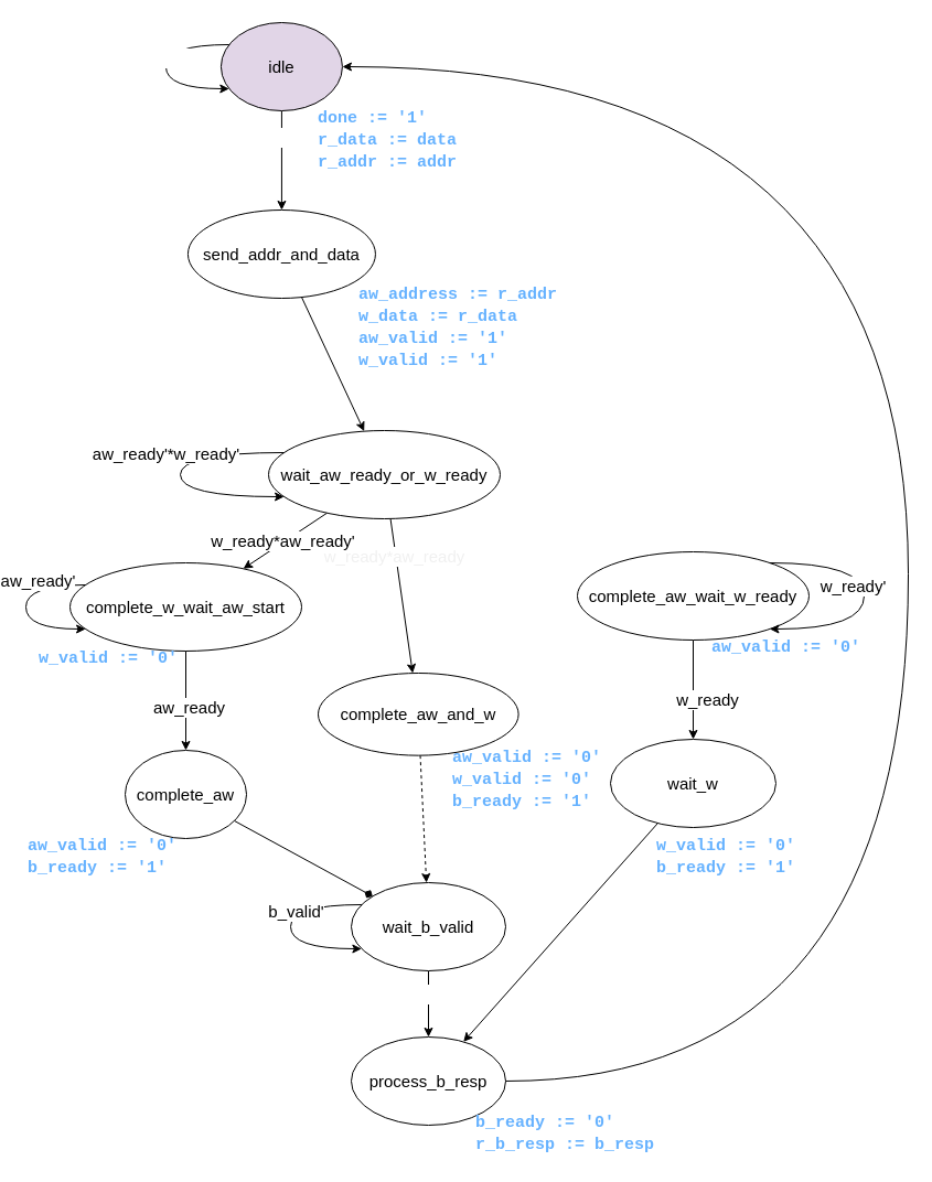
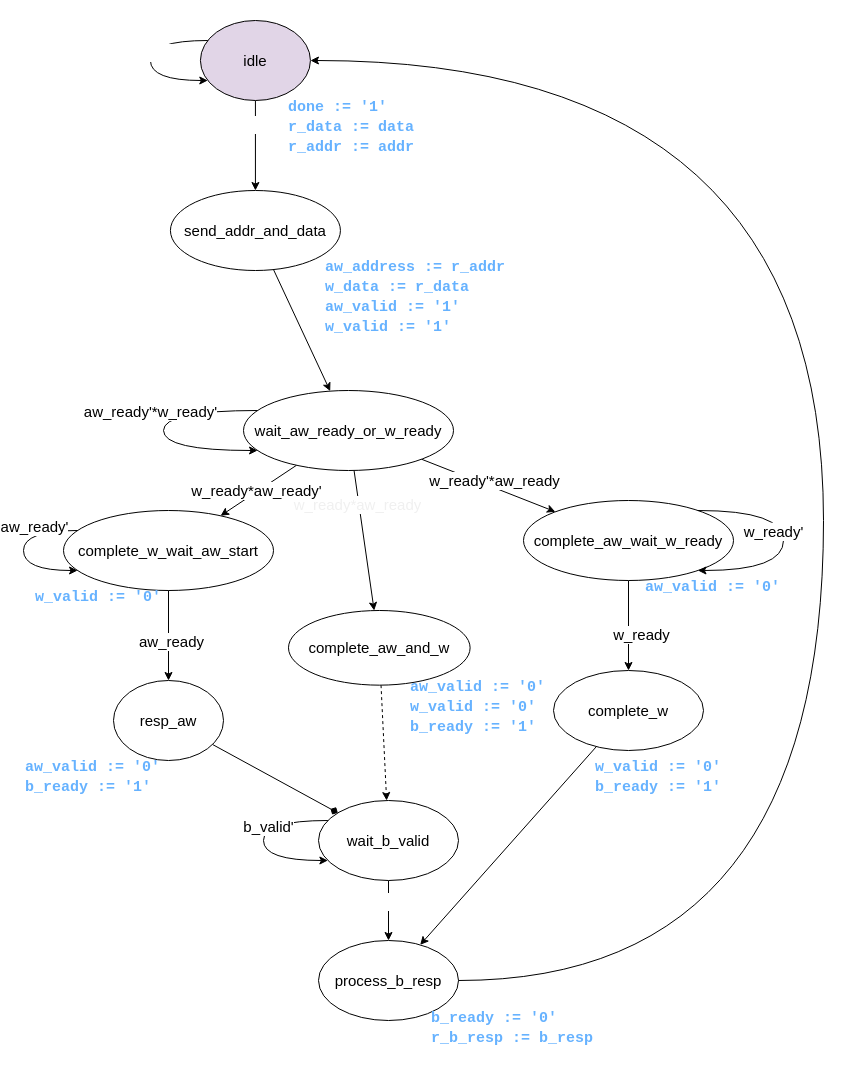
  <mxCell id="0" />
  <mxCell id="1" parent="0" />
  <mxCell id="2" value="" style="edgeStyle=none;html=1;" parent="1" source="41" target="55" edge="1"><mxGeometry relative="1" as="geometry" /></mxCell>
  <mxCell id="3" value="start" style="edgeLabel;html=1;align=center;verticalAlign=middle;resizable=0;points=[];fontSize=15;fontColor=#FFFFFF;" parent="2" vertex="1" connectable="0"><mxGeometry x="-0.483" y="1" relative="1" as="geometry"><mxPoint as="offset" /></mxGeometry></mxCell>
  <mxCell id="4" value="" style="edgeStyle=none;html=1;fontSize=15;" parent="1" source="55" target="13" edge="1"><mxGeometry relative="1" as="geometry" /></mxCell>
  <mxCell id="5" value="" style="edgeStyle=none;html=1;fontSize=15;" parent="1" source="13" target="38" edge="1"><mxGeometry relative="1" as="geometry" /></mxCell>
  <mxCell id="6" value="&lt;span style=&quot;color: rgb(240, 240, 240);&quot;&gt;w_ready*aw_ready&lt;/span&gt;" style="edgeLabel;html=1;align=center;verticalAlign=middle;resizable=0;points=[];fontSize=15;fontColor=#FFFFFF;" parent="5" vertex="1" connectable="0"><mxGeometry x="-0.516" y="-2" relative="1" as="geometry"><mxPoint as="offset" /></mxGeometry></mxCell>
  <mxCell id="7" value="" style="edgeStyle=none;html=1;fontSize=15;" parent="1" source="13" target="15" edge="1"><mxGeometry relative="1" as="geometry" /></mxCell>
  <mxCell id="8" value="w_ready*aw_ready'" style="edgeLabel;html=1;align=center;verticalAlign=middle;resizable=0;points=[];fontSize=15;" parent="7" vertex="1" connectable="0"><mxGeometry x="0.313" y="2" relative="1" as="geometry"><mxPoint x="8" y="-10" as="offset" /></mxGeometry></mxCell>
+ <mxCell id="9" value="" style="edgeStyle=none;html=1;fontSize=15;" parent="1" source="13" target="46" edge="1"><mxGeometry relative="1" as="geometry" /></mxCell>
+ <mxCell id="10" value="w_ready'*aw_ready" style="edgeLabel;html=1;align=center;verticalAlign=middle;resizable=0;points=[];fontSize=15;" parent="9" vertex="1" connectable="0"><mxGeometry x="0.219" y="-1" relative="1" as="geometry"><mxPoint x="-9" y="-12" as="offset" /></mxGeometry></mxCell>
  <mxCell id="11" style="edgeStyle=orthogonalEdgeStyle;html=1;fontSize=15;curved=1;" parent="1" source="13" target="13" edge="1"><mxGeometry relative="1" as="geometry"><mxPoint x="76.93" y="360" as="targetPoint" /><Array as="points"><mxPoint x="160" y="450" /></Array></mxGeometry></mxCell>
  <mxCell id="12" value="aw_ready'*w_ready'" style="edgeLabel;html=1;align=center;verticalAlign=middle;resizable=0;points=[];fontSize=15;" parent="11" vertex="1" connectable="0"><mxGeometry x="-0.199" y="5" relative="1" as="geometry"><mxPoint x="-17" y="-5" as="offset" /></mxGeometry></mxCell>
  <mxCell id="13" value="&lt;font style=&quot;font-size: 15px;&quot;&gt;wait_aw_ready_or_w_ready&lt;br&gt;&lt;/font&gt;" style="ellipse;whiteSpace=wrap;html=1;rounded=0;" parent="1" vertex="1"><mxGeometry x="240" y="390" width="210" height="80" as="geometry" /></mxCell>
  <mxCell id="14" value="" style="group" parent="1" vertex="1" connectable="0"><mxGeometry x="20" y="500" width="250" height="110" as="geometry" /></mxCell>
  <mxCell id="15" value="&lt;font style=&quot;font-size: 15px;&quot;&gt;complete_w_wait_aw_start&lt;br&gt;&lt;/font&gt;" style="ellipse;whiteSpace=wrap;html=1;rounded=0;" parent="14" vertex="1"><mxGeometry x="40" y="10" width="210" height="80" as="geometry" /></mxCell>
  <mxCell id="16" value="&lt;font face=&quot;Courier New&quot;&gt;&lt;b&gt;&lt;span style=&quot;color: rgb(102, 178, 255); font-size: 15px; font-style: normal; font-variant-ligatures: normal; font-variant-caps: normal; letter-spacing: normal; orphans: 2; text-align: center; text-indent: 0px; text-transform: none; widows: 2; word-spacing: 0px; -webkit-text-stroke-width: 0px; text-decoration-thickness: initial; text-decoration-style: initial; text-decoration-color: initial; float: none; display: inline !important;&quot;&gt;w_valid := '0'&lt;/span&gt;&lt;/b&gt;&lt;/font&gt;&lt;font face=&quot;Courier New&quot;&gt;&lt;span style=&quot;orphans: 2; text-align: center; text-indent: 0px; widows: 2; text-decoration-thickness: initial; text-decoration-style: initial; text-decoration-color: initial; float: none; display: inline !important;&quot;&gt;&lt;br&gt;&lt;font color=&quot;#66b2ff&quot;&gt;&lt;b&gt;&amp;nbsp;&lt;/b&gt;&lt;/font&gt;&lt;/span&gt;&lt;/font&gt;" style="text;whiteSpace=wrap;html=1;fontSize=15;fontColor=#FFFFFF;" parent="14" vertex="1"><mxGeometry x="10" y="80" width="140" height="30" as="geometry" /></mxCell>
  <mxCell id="17" style="edgeStyle=orthogonalEdgeStyle;curved=1;html=1;fontSize=15;" parent="14" source="15" target="15" edge="1"><mxGeometry relative="1" as="geometry"><Array as="points"><mxPoint y="70" /></Array></mxGeometry></mxCell>
  <mxCell id="18" value="aw_ready'" style="edgeLabel;html=1;align=center;verticalAlign=middle;resizable=0;points=[];fontSize=15;" parent="17" vertex="1" connectable="0"><mxGeometry x="-0.565" y="3" relative="1" as="geometry"><mxPoint x="-12" y="-8" as="offset" /></mxGeometry></mxCell>
  <mxCell id="19" value="" style="html=1;fontSize=15;endArrow=diamond;" parent="1" source="30" target="28" edge="1"><mxGeometry relative="1" as="geometry"><mxPoint x="620" y="320" as="targetPoint" /></mxGeometry></mxCell>
  <mxCell id="20" value="" style="html=1;fontSize=15;" parent="1" source="15" target="30" edge="1"><mxGeometry relative="1" as="geometry" /></mxCell>
  <mxCell id="21" value="aw_ready" style="edgeLabel;html=1;align=center;verticalAlign=middle;resizable=0;points=[];fontSize=15;" parent="20" vertex="1" connectable="0"><mxGeometry x="-0.356" y="2" relative="1" as="geometry"><mxPoint y="21" as="offset" /></mxGeometry></mxCell>
  <mxCell id="22" value="" style="html=1;fontSize=15;" parent="1" source="46" target="52" edge="1"><mxGeometry relative="1" as="geometry" /></mxCell>
  <mxCell id="23" value="w_ready" style="edgeLabel;html=1;align=center;verticalAlign=middle;resizable=0;points=[];fontSize=15;" parent="22" vertex="1" connectable="0"><mxGeometry x="-0.171" y="-1" relative="1" as="geometry"><mxPoint x="13" y="16" as="offset" /></mxGeometry></mxCell>
  <mxCell id="24" style="html=1;fontSize=15;dashed=1;" parent="1" source="38" target="28" edge="1"><mxGeometry relative="1" as="geometry"><mxPoint x="644.26" y="317.521" as="targetPoint" /></mxGeometry></mxCell>
  <mxCell id="25" style="html=1;fontSize=15;" parent="1" source="52" target="35" edge="1"><mxGeometry relative="1" as="geometry"><mxPoint x="690" y="280" as="targetPoint" /></mxGeometry></mxCell>
  <mxCell id="26" value="" style="html=1;fontSize=15;" parent="1" source="28" target="35" edge="1"><mxGeometry relative="1" as="geometry" /></mxCell>
  <mxCell id="27" value="b_valid" style="edgeLabel;html=1;align=center;verticalAlign=middle;resizable=0;points=[];fontSize=15;fontColor=#FFFFFF;" parent="26" vertex="1" connectable="0"><mxGeometry x="-0.613" relative="1" as="geometry"><mxPoint y="8" as="offset" /></mxGeometry></mxCell>
  <mxCell id="28" value="&lt;font style=&quot;font-size: 15px;&quot;&gt;wait_b_valid&lt;br&gt;&lt;/font&gt;" style="ellipse;whiteSpace=wrap;html=1;rounded=0;" parent="1" vertex="1"><mxGeometry x="315" y="800" width="140" height="80" as="geometry" /></mxCell>
  <mxCell id="29" value="" style="group" parent="1" vertex="1" connectable="0"><mxGeometry x="20" y="680" width="200" height="120" as="geometry" /></mxCell>
- <mxCell id="30" value="&lt;font style=&quot;font-size: 15px;&quot;&gt;complete_aw&lt;br&gt;&lt;/font&gt;" style="ellipse;whiteSpace=wrap;html=1;rounded=0;" parent="29" vertex="1"><mxGeometry x="90" width="110" height="80" as="geometry" /></mxCell>
+ <mxCell id="30" value="&lt;font style=&quot;font-size: 15px;&quot;&gt;resp_aw&lt;br&gt;&lt;/font&gt;" style="ellipse;whiteSpace=wrap;html=1;rounded=0;" parent="29" vertex="1"><mxGeometry x="90" width="110" height="80" as="geometry" /></mxCell>
  <mxCell id="31" value="&lt;font face=&quot;Courier New&quot;&gt;&lt;b&gt;&lt;span style=&quot;color: rgb(102, 178, 255); font-size: 15px; font-style: normal; font-variant-ligatures: normal; font-variant-caps: normal; letter-spacing: normal; orphans: 2; text-align: center; text-indent: 0px; text-transform: none; widows: 2; word-spacing: 0px; -webkit-text-stroke-width: 0px; text-decoration-thickness: initial; text-decoration-style: initial; text-decoration-color: initial; float: none; display: inline !important;&quot;&gt;aw_valid := '0'&lt;/span&gt;&lt;/b&gt;&lt;/font&gt;&lt;font face=&quot;Courier New&quot;&gt;&lt;span style=&quot;orphans: 2; text-align: center; text-indent: 0px; widows: 2; text-decoration-thickness: initial; text-decoration-style: initial; text-decoration-color: initial; float: none; display: inline !important;&quot;&gt;&lt;br&gt;&lt;/span&gt;&lt;/font&gt;&lt;b style=&quot;font-family: &amp;quot;Courier New&amp;quot;;&quot;&gt;&lt;span style=&quot;color: rgb(102, 178, 255); text-align: center;&quot;&gt;b_ready := '1'&lt;/span&gt;&lt;/b&gt;&lt;font face=&quot;Courier New&quot;&gt;&lt;span style=&quot;orphans: 2; text-align: center; text-indent: 0px; widows: 2; text-decoration-thickness: initial; text-decoration-style: initial; text-decoration-color: initial; float: none; display: inline !important;&quot;&gt;&lt;font color=&quot;#66b2ff&quot;&gt;&lt;b&gt;&amp;nbsp;&lt;/b&gt;&lt;/font&gt;&lt;/span&gt;&lt;/font&gt;" style="text;whiteSpace=wrap;html=1;fontSize=15;fontColor=#FFFFFF;" parent="29" vertex="1"><mxGeometry y="70" width="140" height="50" as="geometry" /></mxCell>
  <mxCell id="32" style="edgeStyle=orthogonalEdgeStyle;curved=1;html=1;fontSize=15;" parent="1" source="28" target="28" edge="1"><mxGeometry relative="1" as="geometry"><Array as="points"><mxPoint x="260" y="820" /></Array></mxGeometry></mxCell>
  <mxCell id="33" value="b_valid'" style="edgeLabel;html=1;align=center;verticalAlign=middle;resizable=0;points=[];fontSize=15;" parent="32" vertex="1" connectable="0"><mxGeometry x="-0.171" y="4" relative="1" as="geometry"><mxPoint as="offset" /></mxGeometry></mxCell>
  <mxCell id="34" value="" style="group" parent="1" vertex="1" connectable="0"><mxGeometry x="315" y="940" width="290" height="110" as="geometry" /></mxCell>
  <mxCell id="35" value="&lt;font style=&quot;font-size: 15px;&quot;&gt;process_b_resp&lt;br&gt;&lt;/font&gt;" style="ellipse;whiteSpace=wrap;html=1;rounded=0;" parent="34" vertex="1"><mxGeometry width="140" height="80" as="geometry" /></mxCell>
  <mxCell id="36" value="&lt;font face=&quot;Courier New&quot;&gt;&lt;font color=&quot;#66b2ff&quot;&gt;&lt;b&gt;b_ready := '0'&amp;nbsp;&lt;br&gt;r_b_resp := b_resp&lt;br&gt;&lt;/b&gt;&lt;/font&gt;&lt;/font&gt;" style="text;whiteSpace=wrap;html=1;fontSize=15;fontColor=#FFFFFF;" parent="34" vertex="1"><mxGeometry x="111" y="61" width="179" height="49" as="geometry" /></mxCell>
  <mxCell id="37" value="" style="group" parent="1" vertex="1" connectable="0"><mxGeometry x="285" y="610" width="258.38" height="125.34" as="geometry" /></mxCell>
  <mxCell id="38" value="&lt;font style=&quot;font-size: 15px;&quot;&gt;complete_aw_and_w&lt;br&gt;&lt;/font&gt;" style="ellipse;whiteSpace=wrap;html=1;rounded=0;" parent="37" vertex="1"><mxGeometry width="181.622" height="74.667" as="geometry" /></mxCell>
  <mxCell id="39" value="&lt;font face=&quot;Courier New&quot;&gt;&lt;b&gt;&lt;span style=&quot;color: rgb(102, 178, 255); font-size: 15px; font-style: normal; font-variant-ligatures: normal; font-variant-caps: normal; letter-spacing: normal; orphans: 2; text-align: center; text-indent: 0px; text-transform: none; widows: 2; word-spacing: 0px; -webkit-text-stroke-width: 0px; text-decoration-thickness: initial; text-decoration-style: initial; text-decoration-color: initial; float: none; display: inline !important;&quot;&gt;aw_valid := '0'&lt;/span&gt;&lt;/b&gt;&lt;/font&gt;&lt;font face=&quot;Courier New&quot;&gt;&lt;span style=&quot;orphans: 2; text-align: center; text-indent: 0px; widows: 2; text-decoration-thickness: initial; text-decoration-style: initial; text-decoration-color: initial; float: none; display: inline !important;&quot;&gt;&lt;br&gt;&lt;/span&gt;&lt;/font&gt;&lt;font face=&quot;Courier New&quot;&gt;&lt;b&gt;&lt;span style=&quot;color: rgb(102, 178, 255); text-align: center;&quot;&gt;w_valid := '0'&lt;br&gt;&lt;/span&gt;&lt;/b&gt;&lt;/font&gt;&lt;b style=&quot;font-family: &amp;quot;Courier New&amp;quot;;&quot;&gt;&lt;span style=&quot;color: rgb(102, 178, 255); text-align: center;&quot;&gt;b_ready := '1'&lt;/span&gt;&lt;/b&gt;&lt;font face=&quot;Courier New&quot;&gt;&lt;span style=&quot;text-align: center;&quot;&gt;&lt;br&gt;&lt;/span&gt;&lt;/font&gt;" style="text;whiteSpace=wrap;html=1;fontSize=15;fontColor=#FFFFFF;" parent="37" vertex="1"><mxGeometry x="120" y="60" width="138.38" height="65.34" as="geometry" /></mxCell>
  <mxCell id="40" value="" style="group" parent="1" vertex="1" connectable="0"><mxGeometry x="196.93" y="20" width="224.19" height="135.34" as="geometry" /></mxCell>
  <mxCell id="41" value="&lt;font style=&quot;font-size: 15px;&quot;&gt;idle&lt;br&gt;&lt;/font&gt;" style="ellipse;whiteSpace=wrap;html=1;rounded=0;fillColor=#e1d5e7;" parent="40" vertex="1"><mxGeometry width="110" height="80" as="geometry" /></mxCell>
  <mxCell id="42" value="&lt;font face=&quot;Courier New&quot;&gt;&lt;span style=&quot;text-align: center;&quot;&gt;&lt;b&gt;&lt;font color=&quot;#66b2ff&quot;&gt;done := '1'&lt;br&gt;r_data := data&lt;br&gt;r_addr := addr&lt;/font&gt;&lt;/b&gt;&lt;br&gt;&lt;/span&gt;&lt;/font&gt;" style="text;whiteSpace=wrap;html=1;fontSize=15;fontColor=#FFFFFF;" parent="40" vertex="1"><mxGeometry x="85.81" y="70" width="138.38" height="65.34" as="geometry" /></mxCell>
  <mxCell id="43" style="edgeStyle=orthogonalEdgeStyle;html=1;fontColor=#66B2FF;curved=1;" parent="40" source="41" target="41" edge="1"><mxGeometry relative="1" as="geometry"><Array as="points"><mxPoint x="-50" y="60" /></Array></mxGeometry></mxCell>
  <mxCell id="44" value="start'" style="edgeLabel;html=1;align=center;verticalAlign=middle;resizable=0;points=[];fontSize=15;fontColor=#FFFFFF;" parent="43" vertex="1" connectable="0"><mxGeometry x="-0.112" y="9" relative="1" as="geometry"><mxPoint as="offset" /></mxGeometry></mxCell>
  <mxCell id="45" value="" style="group" parent="1" vertex="1" connectable="0"><mxGeometry x="520" y="500" width="260" height="100" as="geometry" /></mxCell>
  <mxCell id="46" value="&lt;font style=&quot;font-size: 15px;&quot;&gt;complete_aw_wait_w_ready&lt;br&gt;&lt;/font&gt;" style="ellipse;whiteSpace=wrap;html=1;rounded=0;" parent="45" vertex="1"><mxGeometry width="210" height="80" as="geometry" /></mxCell>
  <mxCell id="47" value="&lt;font face=&quot;Courier New&quot;&gt;&lt;b&gt;&lt;span style=&quot;color: rgb(102, 178, 255); font-size: 15px; font-style: normal; font-variant-ligatures: normal; font-variant-caps: normal; letter-spacing: normal; orphans: 2; text-align: center; text-indent: 0px; text-transform: none; widows: 2; word-spacing: 0px; -webkit-text-stroke-width: 0px; text-decoration-thickness: initial; text-decoration-style: initial; text-decoration-color: initial; float: none; display: inline !important;&quot;&gt;aw_valid := '0'&lt;/span&gt;&lt;/b&gt;&lt;/font&gt;&lt;font face=&quot;Courier New&quot;&gt;&lt;span style=&quot;orphans: 2; text-align: center; text-indent: 0px; widows: 2; text-decoration-thickness: initial; text-decoration-style: initial; text-decoration-color: initial; float: none; display: inline !important;&quot;&gt;&lt;br&gt;&lt;font color=&quot;#66b2ff&quot;&gt;&lt;b&gt;&amp;nbsp;&lt;/b&gt;&lt;/font&gt;&lt;/span&gt;&lt;/font&gt;" style="text;whiteSpace=wrap;html=1;fontSize=15;fontColor=#FFFFFF;" parent="45" vertex="1"><mxGeometry x="120" y="70" width="140" height="30" as="geometry" /></mxCell>
  <mxCell id="48" style="edgeStyle=orthogonalEdgeStyle;curved=1;html=1;fontSize=15;" parent="45" source="46" target="46" edge="1"><mxGeometry relative="1" as="geometry"><Array as="points"><mxPoint x="260" y="70" /></Array></mxGeometry></mxCell>
  <mxCell id="49" value="w_ready'" style="edgeLabel;html=1;align=center;verticalAlign=middle;resizable=0;points=[];fontSize=15;" parent="48" vertex="1" connectable="0"><mxGeometry x="-0.615" y="-1" relative="1" as="geometry"><mxPoint x="31" y="19" as="offset" /></mxGeometry></mxCell>
  <mxCell id="50" style="edgeStyle=orthogonalEdgeStyle;html=1;fontSize=15;fontColor=#FFFFFF;curved=1;" edge="1" parent="1" source="35" target="41"><mxGeometry relative="1" as="geometry"><Array as="points"><mxPoint x="820" y="980" /><mxPoint x="820" y="60" /></Array></mxGeometry></mxCell>
  <mxCell id="51" value="" style="group" connectable="0" vertex="1" parent="1"><mxGeometry x="550" y="670" width="180" height="130" as="geometry" /></mxCell>
- <mxCell id="52" value="&lt;font style=&quot;font-size: 15px;&quot;&gt;wait_w&lt;br&gt;&lt;/font&gt;" style="ellipse;whiteSpace=wrap;html=1;rounded=0;" parent="51" vertex="1"><mxGeometry width="150" height="80" as="geometry" /></mxCell>
+ <mxCell id="52" value="&lt;font style=&quot;font-size: 15px;&quot;&gt;complete_w&lt;br&gt;&lt;/font&gt;" style="ellipse;whiteSpace=wrap;html=1;rounded=0;" parent="51" vertex="1"><mxGeometry width="150" height="80" as="geometry" /></mxCell>
  <mxCell id="53" value="&lt;font face=&quot;Courier New&quot;&gt;&lt;b&gt;&lt;span style=&quot;color: rgb(102, 178, 255); font-size: 15px; font-style: normal; font-variant-ligatures: normal; font-variant-caps: normal; letter-spacing: normal; orphans: 2; text-align: center; text-indent: 0px; text-transform: none; widows: 2; word-spacing: 0px; -webkit-text-stroke-width: 0px; text-decoration-thickness: initial; text-decoration-style: initial; text-decoration-color: initial; float: none; display: inline !important;&quot;&gt;w_valid := '0'&lt;/span&gt;&lt;/b&gt;&lt;/font&gt;&lt;font face=&quot;Courier New&quot;&gt;&lt;span style=&quot;orphans: 2; text-align: center; text-indent: 0px; widows: 2; text-decoration-thickness: initial; text-decoration-style: initial; text-decoration-color: initial; float: none; display: inline !important;&quot;&gt;&lt;br&gt;&lt;/span&gt;&lt;/font&gt;&lt;b style=&quot;font-family: &amp;quot;Courier New&amp;quot;;&quot;&gt;&lt;span style=&quot;color: rgb(102, 178, 255); text-align: center;&quot;&gt;b_ready := '1'&lt;/span&gt;&lt;/b&gt;&lt;font face=&quot;Courier New&quot;&gt;&lt;span style=&quot;orphans: 2; text-align: center; text-indent: 0px; widows: 2; text-decoration-thickness: initial; text-decoration-style: initial; text-decoration-color: initial; float: none; display: inline !important;&quot;&gt;&lt;font color=&quot;#66b2ff&quot;&gt;&lt;b&gt;&amp;nbsp;&lt;/b&gt;&lt;/font&gt;&lt;/span&gt;&lt;/font&gt;" style="text;whiteSpace=wrap;html=1;fontSize=15;fontColor=#FFFFFF;" parent="51" vertex="1"><mxGeometry x="40" y="80" width="140" height="50" as="geometry" /></mxCell>
  <mxCell id="54" value="" style="group" vertex="1" connectable="0" parent="1"><mxGeometry x="166.93" y="190" width="341.3" height="150" as="geometry" /></mxCell>
  <mxCell id="55" value="&lt;font style=&quot;font-size: 15px;&quot;&gt;send_addr_and_data&lt;br&gt;&lt;/font&gt;" style="ellipse;whiteSpace=wrap;html=1;rounded=0;" parent="54" vertex="1"><mxGeometry width="170" height="80" as="geometry" /></mxCell>
  <mxCell id="56" value="&lt;font face=&quot;Courier New&quot;&gt;&lt;b&gt;&lt;span style=&quot;color: rgb(102, 178, 255); font-size: 15px; font-style: normal; font-variant-ligatures: normal; font-variant-caps: normal; letter-spacing: normal; orphans: 2; text-align: center; text-indent: 0px; text-transform: none; widows: 2; word-spacing: 0px; -webkit-text-stroke-width: 0px; text-decoration-thickness: initial; text-decoration-style: initial; text-decoration-color: initial; float: none; display: inline !important;&quot;&gt;aw_address := r_addr&lt;br&gt;&lt;/span&gt;&lt;/b&gt;&lt;/font&gt;&lt;span style=&quot;font-family: &amp;quot;Courier New&amp;quot;;&quot;&gt;&lt;span style=&quot;color: rgb(102, 178, 255); text-align: center;&quot;&gt;&lt;b&gt;w_data&lt;/b&gt; &lt;b&gt;:= r&lt;/b&gt;&lt;/span&gt;&lt;/span&gt;&lt;font face=&quot;Courier New&quot;&gt;&lt;font color=&quot;#66b2ff&quot;&gt;&lt;b&gt;_data&lt;/b&gt;&lt;/font&gt;&lt;br style=&quot;border-color: rgb(0, 0, 0); color: rgb(102, 178, 255); font-size: 15px; font-style: normal; font-variant-ligatures: normal; font-variant-caps: normal; letter-spacing: normal; orphans: 2; text-align: center; text-indent: 0px; text-transform: none; widows: 2; word-spacing: 0px; -webkit-text-stroke-width: 0px; text-decoration-thickness: initial; text-decoration-style: initial; text-decoration-color: initial;&quot;&gt;&lt;/font&gt;&lt;font face=&quot;Courier New&quot;&gt;&lt;span style=&quot;orphans: 2; text-align: center; text-indent: 0px; widows: 2; text-decoration-thickness: initial; text-decoration-style: initial; text-decoration-color: initial; float: none; display: inline !important;&quot;&gt;&lt;b style=&quot;&quot;&gt;&lt;font color=&quot;#66b2ff&quot;&gt;aw_valid := '1'&lt;br&gt;&lt;/font&gt;&lt;/b&gt;&lt;/span&gt;&lt;/font&gt;&lt;b style=&quot;font-family: &amp;quot;Courier New&amp;quot;; text-align: center;&quot;&gt;&lt;font color=&quot;#66b2ff&quot;&gt;w_valid := '1'&lt;/font&gt;&lt;/b&gt;&lt;font face=&quot;Courier New&quot;&gt;&lt;span style=&quot;orphans: 2; text-align: center; text-indent: 0px; widows: 2; text-decoration-thickness: initial; text-decoration-style: initial; text-decoration-color: initial; float: none; display: inline !important;&quot;&gt;&lt;br&gt;&lt;font color=&quot;#66b2ff&quot;&gt;&lt;b&gt;&amp;nbsp;&lt;/b&gt;&lt;/font&gt;&lt;/span&gt;&lt;/font&gt;" style="text;whiteSpace=wrap;html=1;fontSize=15;fontColor=#FFFFFF;" parent="54" vertex="1"><mxGeometry x="153.23" y="60" width="188.07" height="90" as="geometry" /></mxCell>
